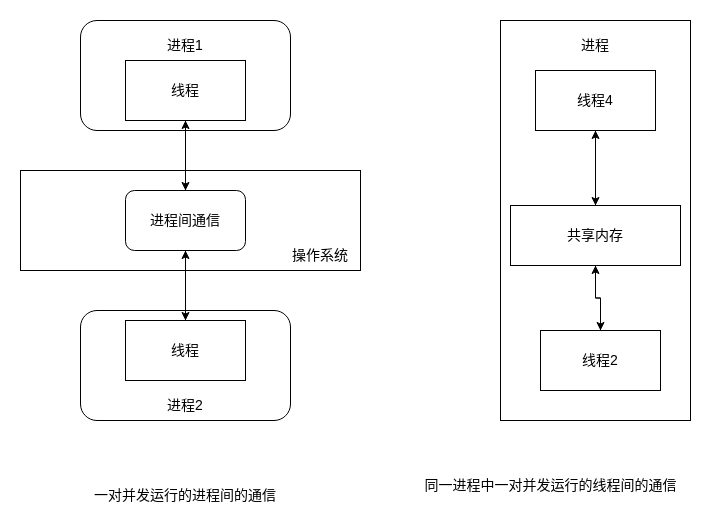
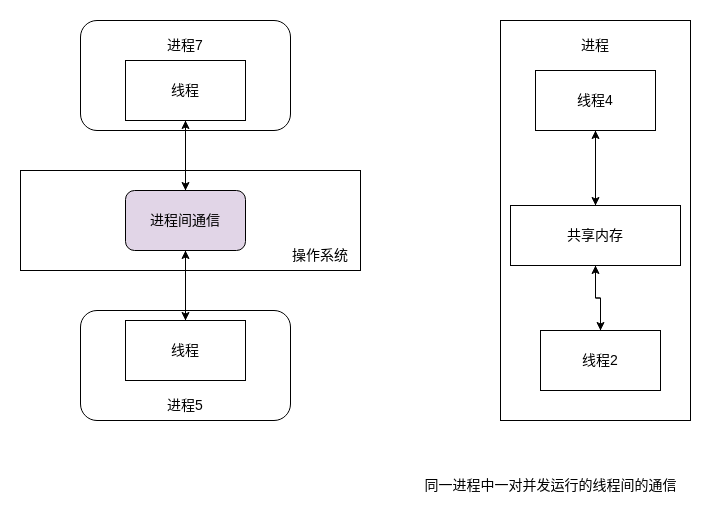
  <mxCell id="0" />
  <mxCell id="1" parent="0" />
  <mxCell id="2" value="" style="rounded=0;whiteSpace=wrap;html=1;" vertex="1" parent="1"><mxGeometry x="500" y="20" width="190" height="400" as="geometry" /></mxCell>
  <mxCell id="3" value="" style="rounded=0;whiteSpace=wrap;html=1;movable=1;resizable=1;rotatable=1;deletable=1;editable=1;locked=0;connectable=1;glass=0;shadow=0;fillColor=default;" vertex="1" parent="1"><mxGeometry x="20" y="170" width="340" height="100" as="geometry" /></mxCell>
  <mxCell id="4" value="" style="rounded=1;whiteSpace=wrap;html=1;movable=1;resizable=1;rotatable=1;deletable=1;editable=1;locked=0;connectable=1;" vertex="1" parent="1"><mxGeometry x="80" y="20" width="210" height="110" as="geometry" /></mxCell>
  <mxCell id="5" style="edgeStyle=orthogonalEdgeStyle;rounded=0;orthogonalLoop=1;jettySize=auto;html=1;exitX=0.5;exitY=1;exitDx=0;exitDy=0;" edge="1" parent="1" source="6"><mxGeometry relative="1" as="geometry"><mxPoint x="185" y="190" as="targetPoint" /></mxGeometry></mxCell>
  <mxCell id="6" value="&lt;font style=&quot;font-size: 14px;&quot;&gt;线程&lt;/font&gt;" style="rounded=0;whiteSpace=wrap;html=1;movable=1;resizable=1;rotatable=1;deletable=1;editable=1;locked=0;connectable=1;" vertex="1" parent="1"><mxGeometry x="125" y="60" width="120" height="60" as="geometry" /></mxCell>
  <mxCell id="7" value="" style="rounded=1;whiteSpace=wrap;html=1;movable=0;resizable=0;rotatable=0;deletable=0;editable=0;locked=1;connectable=0;" vertex="1" parent="1"><mxGeometry x="80" y="310" width="210" height="110" as="geometry" /></mxCell>
  <mxCell id="8" style="edgeStyle=orthogonalEdgeStyle;rounded=0;orthogonalLoop=1;jettySize=auto;html=1;exitX=0.5;exitY=0;exitDx=0;exitDy=0;entryX=0.5;entryY=1;entryDx=0;entryDy=0;" edge="1" parent="1" source="9" target="14"><mxGeometry relative="1" as="geometry" /></mxCell>
  <mxCell id="9" value="&lt;font style=&quot;font-size: 14px;&quot;&gt;线程&lt;/font&gt;" style="rounded=0;whiteSpace=wrap;html=1;movable=1;resizable=1;rotatable=1;deletable=1;editable=1;locked=0;connectable=1;" vertex="1" parent="1"><mxGeometry x="125" y="320" width="120" height="60" as="geometry" /></mxCell>
- <mxCell id="10" value="&lt;font style=&quot;font-size: 14px;&quot;&gt;进程1&lt;/font&gt;" style="text;html=1;align=center;verticalAlign=middle;whiteSpace=wrap;rounded=0;movable=1;resizable=1;rotatable=1;deletable=1;editable=1;locked=0;connectable=1;" vertex="1" parent="1"><mxGeometry x="155" y="30" width="60" height="30" as="geometry" /></mxCell>
- <mxCell id="11" value="&lt;font style=&quot;font-size: 14px;&quot;&gt;进程2&lt;/font&gt;" style="text;html=1;align=center;verticalAlign=middle;whiteSpace=wrap;rounded=0;movable=1;resizable=1;rotatable=1;deletable=1;editable=1;locked=0;connectable=1;" vertex="1" parent="1"><mxGeometry x="155" y="390" width="60" height="30" as="geometry" /></mxCell>
+ <mxCell id="10" value="&lt;font style=&quot;font-size: 14px;&quot;&gt;进程7&lt;/font&gt;" style="text;html=1;align=center;verticalAlign=middle;whiteSpace=wrap;rounded=0;movable=1;resizable=1;rotatable=1;deletable=1;editable=1;locked=0;connectable=1;" vertex="1" parent="1"><mxGeometry x="155" y="30" width="60" height="30" as="geometry" /></mxCell>
+ <mxCell id="11" value="&lt;font style=&quot;font-size: 14px;&quot;&gt;进程5&lt;/font&gt;" style="text;html=1;align=center;verticalAlign=middle;whiteSpace=wrap;rounded=0;movable=1;resizable=1;rotatable=1;deletable=1;editable=1;locked=0;connectable=1;" vertex="1" parent="1"><mxGeometry x="155" y="390" width="60" height="30" as="geometry" /></mxCell>
  <mxCell id="12" style="edgeStyle=orthogonalEdgeStyle;rounded=0;orthogonalLoop=1;jettySize=auto;html=1;exitX=0.5;exitY=0;exitDx=0;exitDy=0;entryX=0.5;entryY=1;entryDx=0;entryDy=0;" edge="1" parent="1" source="14" target="6"><mxGeometry relative="1" as="geometry" /></mxCell>
  <mxCell id="13" style="edgeStyle=orthogonalEdgeStyle;rounded=0;orthogonalLoop=1;jettySize=auto;html=1;exitX=0.5;exitY=1;exitDx=0;exitDy=0;entryX=0.5;entryY=0;entryDx=0;entryDy=0;" edge="1" parent="1" source="14" target="9"><mxGeometry relative="1" as="geometry"><mxPoint x="185" y="350" as="targetPoint" /></mxGeometry></mxCell>
- <mxCell id="14" value="&lt;font style=&quot;font-size: 14px;&quot;&gt;进程间通信&lt;/font&gt;" style="rounded=1;whiteSpace=wrap;html=1;movable=1;resizable=1;rotatable=1;deletable=1;editable=1;locked=0;connectable=1;" vertex="1" parent="1"><mxGeometry x="125" y="190" width="120" height="60" as="geometry" /></mxCell>
+ <mxCell id="14" value="&lt;font style=&quot;font-size: 14px;&quot;&gt;进程间通信&lt;/font&gt;" style="rounded=1;whiteSpace=wrap;html=1;movable=1;resizable=1;rotatable=1;deletable=1;editable=1;locked=0;connectable=1;fillColor=#e1d5e7;" vertex="1" parent="1"><mxGeometry x="125" y="190" width="120" height="60" as="geometry" /></mxCell>
  <mxCell id="15" value="&lt;font style=&quot;font-size: 14px;&quot;&gt;操作系统&lt;/font&gt;" style="text;html=1;align=center;verticalAlign=middle;whiteSpace=wrap;rounded=0;" vertex="1" parent="1"><mxGeometry x="290" y="240" width="60" height="30" as="geometry" /></mxCell>
  <mxCell id="16" value="&lt;font style=&quot;font-size: 14px;&quot;&gt;进程&lt;/font&gt;" style="text;html=1;align=center;verticalAlign=middle;whiteSpace=wrap;rounded=0;" vertex="1" parent="1"><mxGeometry x="565" y="30" width="60" height="30" as="geometry" /></mxCell>
  <mxCell id="17" style="edgeStyle=orthogonalEdgeStyle;rounded=0;orthogonalLoop=1;jettySize=auto;html=1;exitX=0.5;exitY=1;exitDx=0;exitDy=0;" edge="1" parent="1" source="19" target="19"><mxGeometry relative="1" as="geometry" /></mxCell>
  <mxCell id="18" style="edgeStyle=orthogonalEdgeStyle;rounded=0;orthogonalLoop=1;jettySize=auto;html=1;exitX=0.5;exitY=1;exitDx=0;exitDy=0;entryX=0.5;entryY=0;entryDx=0;entryDy=0;" edge="1" parent="1" source="19" target="22"><mxGeometry relative="1" as="geometry" /></mxCell>
  <mxCell id="19" value="&lt;font style=&quot;font-size: 14px;&quot;&gt;线程4&lt;/font&gt;" style="rounded=0;whiteSpace=wrap;html=1;" vertex="1" parent="1"><mxGeometry x="535" y="70" width="120" height="60" as="geometry" /></mxCell>
  <mxCell id="20" style="edgeStyle=orthogonalEdgeStyle;rounded=0;orthogonalLoop=1;jettySize=auto;html=1;exitX=0.5;exitY=0;exitDx=0;exitDy=0;entryX=0.5;entryY=1;entryDx=0;entryDy=0;" edge="1" parent="1" source="22" target="19"><mxGeometry relative="1" as="geometry" /></mxCell>
  <mxCell id="21" style="edgeStyle=orthogonalEdgeStyle;rounded=0;orthogonalLoop=1;jettySize=auto;html=1;exitX=0.5;exitY=1;exitDx=0;exitDy=0;entryX=0.5;entryY=0;entryDx=0;entryDy=0;" edge="1" parent="1" source="22" target="24"><mxGeometry relative="1" as="geometry" /></mxCell>
  <mxCell id="22" value="&lt;font style=&quot;font-size: 14px;&quot;&gt;共享内存&lt;/font&gt;" style="rounded=0;whiteSpace=wrap;html=1;" vertex="1" parent="1"><mxGeometry x="510" y="205" width="170" height="60" as="geometry" /></mxCell>
  <mxCell id="23" style="edgeStyle=orthogonalEdgeStyle;rounded=0;orthogonalLoop=1;jettySize=auto;html=1;exitX=0.5;exitY=0;exitDx=0;exitDy=0;entryX=0.5;entryY=1;entryDx=0;entryDy=0;" edge="1" parent="1" source="24" target="22"><mxGeometry relative="1" as="geometry" /></mxCell>
  <mxCell id="24" value="&lt;font style=&quot;font-size: 14px;&quot;&gt;线程2&lt;/font&gt;" style="rounded=0;whiteSpace=wrap;html=1;" vertex="1" parent="1"><mxGeometry x="540" y="330" width="120" height="60" as="geometry" /></mxCell>
  <mxCell id="25" style="edgeStyle=orthogonalEdgeStyle;rounded=0;orthogonalLoop=1;jettySize=auto;html=1;exitX=0.5;exitY=1;exitDx=0;exitDy=0;" edge="1" parent="1" source="19" target="19"><mxGeometry relative="1" as="geometry" /></mxCell>
- <mxCell id="26" value="&lt;font style=&quot;font-size: 14px;&quot;&gt;一对并发运行的进程间的通信&lt;/font&gt;" style="text;html=1;align=center;verticalAlign=middle;whiteSpace=wrap;rounded=0;" vertex="1" parent="1"><mxGeometry x="86.25" y="480" width="197.5" height="30" as="geometry" /></mxCell>
  <mxCell id="27" value="&lt;font style=&quot;font-size: 14px;&quot;&gt;同一进程中一对并发运行的线程间的通信&lt;/font&gt;" style="text;html=1;align=center;verticalAlign=middle;whiteSpace=wrap;rounded=0;" vertex="1" parent="1"><mxGeometry x="417.5" y="470" width="265" height="30" as="geometry" /></mxCell>
